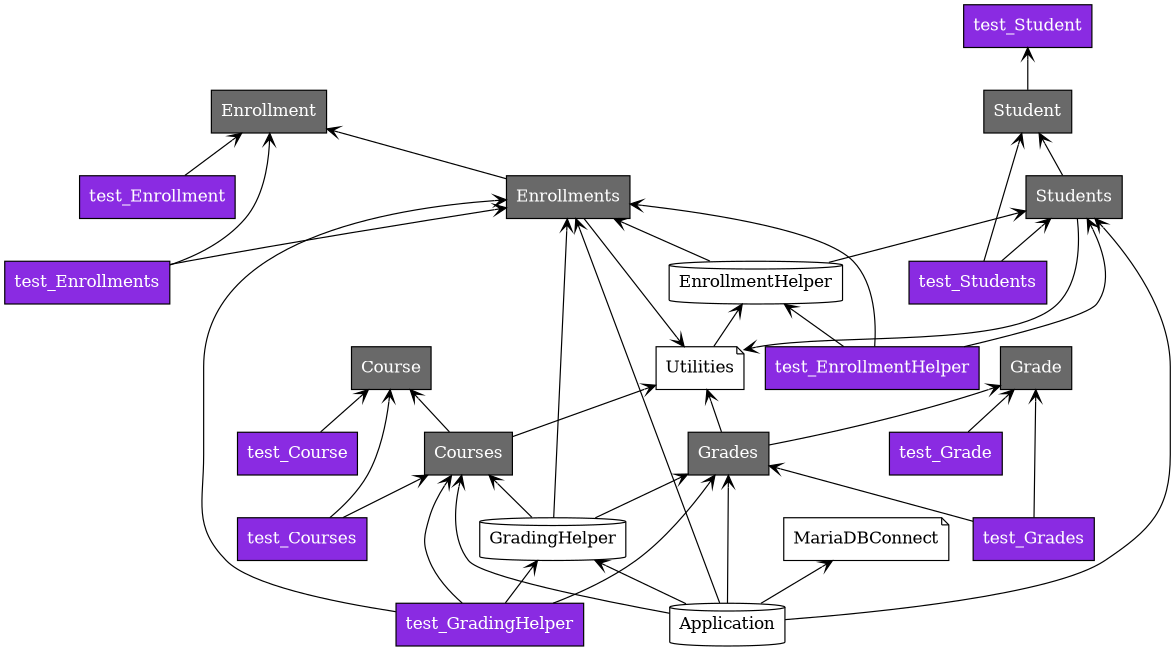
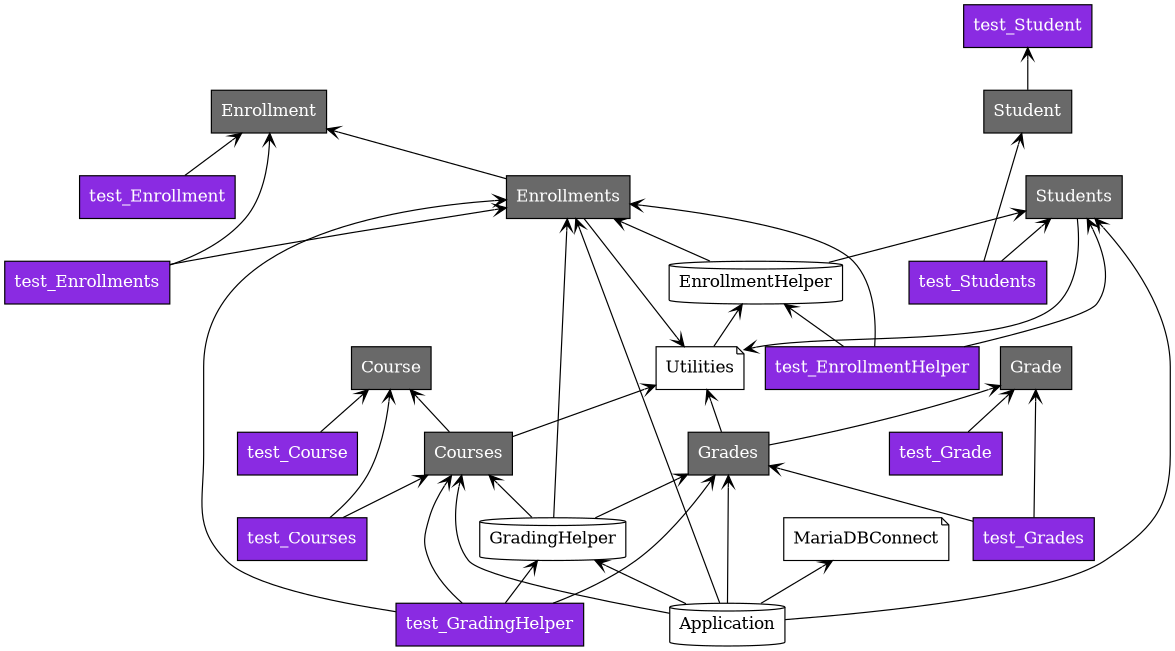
  digraph {
    rankdir=BT
    node [color=black shape=box style=filled fillcolor=blueviolet]
    edge [arrowhead=open arrowtail=none]
    n1 [label=Application shape=cylinder style=solid fillcolor=""]
    n2 [fillcolor=dimgrey label=<<FONT COLOR="WHITE">Courses</FONT>>]
    n3 [fillcolor=dimgrey label=<<FONT COLOR="WHITE">Enrollments</FONT>>]
    n4 [fillcolor=dimgrey label=<<FONT COLOR="WHITE">Grades</FONT>>]
    n5 [label=GradingHelper shape=cylinder style=solid fillcolor=""]
    n6 [label=MariaDBConnect shape=note style=solid fillcolor=""]
    n7 [fillcolor=dimgrey label=<<FONT COLOR="WHITE">Students</FONT>>]
    n8 [fillcolor=dimgrey label=<<FONT COLOR="WHITE">Course</FONT>>]
    n9 [label=Utilities shape=note style=solid fillcolor=""]
    n10 [label=EnrollmentHelper shape=cylinder style=solid fillcolor=""]
    n11 [fillcolor=dimgrey label=<<FONT COLOR="WHITE">Enrollment</FONT>>]
    n12 [fillcolor=dimgrey label=<<FONT COLOR="WHITE">Grade</FONT>>]
    n13 [fillcolor=dimgrey label=<<FONT COLOR="WHITE">Student</FONT>>]
    n14 [label=<<FONT COLOR="WHITE">test_Student</FONT>>]
    n15 [label=<<FONT COLOR="WHITE">test_Course</FONT>>]
    n16 [label=<<FONT COLOR="WHITE">test_Courses</FONT>>]
    n17 [label=<<FONT COLOR="WHITE">test_Enrollment</FONT>>]
    n18 [label=<<FONT COLOR="WHITE">test_EnrollmentHelper</FONT>>]
    n19 [label=<<FONT COLOR="WHITE">test_Enrollments</FONT>>]
    n20 [label=<<FONT COLOR="WHITE">test_Grade</FONT>>]
    n21 [label=<<FONT COLOR="WHITE">test_Grades</FONT>>]
    n22 [label=<<FONT COLOR="WHITE">test_GradingHelper</FONT>>]
    n23 [label=<<FONT COLOR="WHITE">test_Students</FONT>>]
    n1 -> n2
    n1 -> n3
    n1 -> n4
    n1 -> n5
    n1 -> n6
    n1 -> n7
    n2 -> n8
    n2 -> n9
    n3 -> n9
    n3 -> n11
    n4 -> n9
    n4 -> n12
    n5 -> n2
    n5 -> n3
    n5 -> n4
    n7 -> n9
-   n7 -> n13
    n9 -> n10
    n10 -> n3
    n10 -> n7
    n13 -> n14
    n15 -> n8
    n16 -> n2
    n16 -> n8
    n17 -> n11
    n18 -> n3
    n18 -> n7
    n18 -> n10
    n19 -> n3
    n19 -> n11
    n20 -> n12
    n21 -> n4
    n21 -> n12
    n22 -> n2
    n22 -> n3
    n22 -> n4
    n22 -> n5
    n23 -> n7
    n23 -> n13
  }
